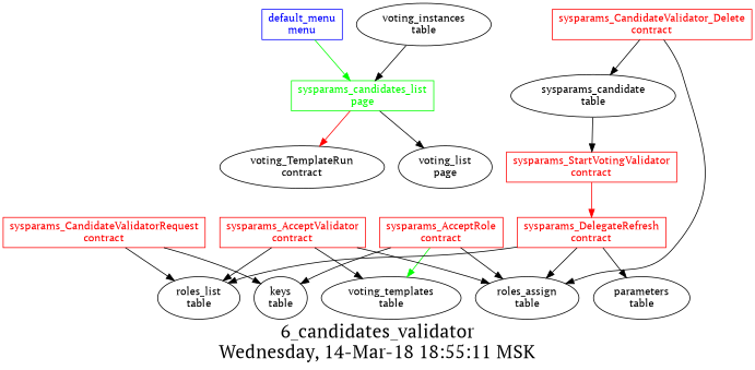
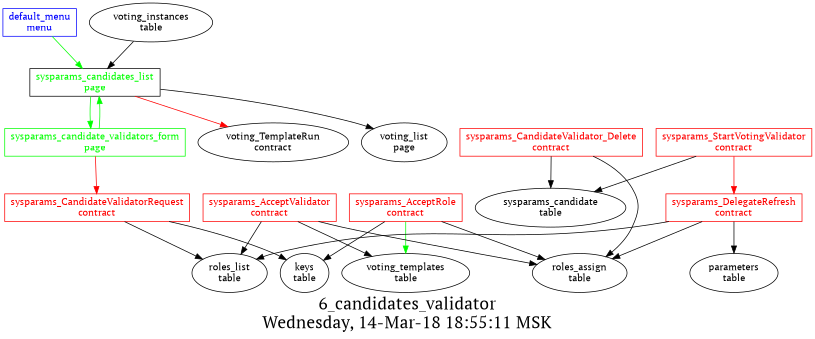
  digraph {
    fontname="PT Serif"
    fontsize=24
    label="6_candidates_validator\nWednesday, 14-Mar-18 18:55:11 MSK"
    nojustify=true
    ordering=out
    rankdir=TB
    node [fontname="PT Serif"]
    edge [fontname="PT Serif"]
    "default_menu\nmenu" [color=blue fontcolor=blue group=menus shape=record]
-   "sysparams_candidates_list\npage" [color=green fontcolor=green group=pages shape=record]
+   "sysparams_candidates_list\npage" [color=black fontcolor=green group=pages shape=record]
+   "sysparams_candidate_validators_form\npage" [color=green fontcolor=green group=pages shape=record]
    "voting_TemplateRun\ncontract"
    "voting_list\npage"
    "sysparams_CandidateValidatorRequest\ncontract" [color=red fontcolor=red group=contracts shape=record]
    "roles_list\ntable"
    "keys\ntable"
    "sysparams_candidate\ntable" [group=tables]
    "voting_instances\ntable"
    "sysparams_AcceptRole\ncontract" [color=red fontcolor=red group=contracts shape=record]
    "voting_templates\ntable"
    "roles_assign\ntable"
    "sysparams_AcceptValidator\ncontract" [color=red fontcolor=red group=contracts shape=record]
    "sysparams_CandidateValidator_Delete\ncontract" [color=red fontcolor=red group=contracts shape=record]
    "sysparams_DelegateRefresh\ncontract" [color=red fontcolor=red group=contracts shape=record]
    "parameters\ntable"
    "sysparams_StartVotingValidator\ncontract" [color=red fontcolor=red group=contracts shape=record]
    "default_menu\nmenu" -> "sysparams_candidates_list\npage" [color=green]
+   "sysparams_candidates_list\npage" -> "sysparams_candidate_validators_form\npage" [color=green]
    "sysparams_candidates_list\npage" -> "voting_TemplateRun\ncontract" [color=red]
    "sysparams_candidates_list\npage" -> "voting_list\npage" [color=black]
+   "sysparams_candidate_validators_form\npage" -> "sysparams_candidates_list\npage" [color=green]
+   "sysparams_candidate_validators_form\npage" -> "sysparams_CandidateValidatorRequest\ncontract" [color=red]
    "sysparams_CandidateValidatorRequest\ncontract" -> "roles_list\ntable"
    "sysparams_CandidateValidatorRequest\ncontract" -> "keys\ntable"
    "voting_instances\ntable" -> "sysparams_candidates_list\npage"
    "sysparams_AcceptRole\ncontract" -> "keys\ntable"
    "sysparams_AcceptRole\ncontract" -> "voting_templates\ntable" [color=green]
    "sysparams_AcceptRole\ncontract" -> "roles_assign\ntable"
    "sysparams_AcceptValidator\ncontract" -> "roles_list\ntable"
    "sysparams_AcceptValidator\ncontract" -> "voting_templates\ntable"
    "sysparams_AcceptValidator\ncontract" -> "roles_assign\ntable"
    "sysparams_CandidateValidator_Delete\ncontract" -> "sysparams_candidate\ntable"
    "sysparams_CandidateValidator_Delete\ncontract" -> "roles_assign\ntable"
    "sysparams_DelegateRefresh\ncontract" -> "roles_list\ntable"
    "sysparams_DelegateRefresh\ncontract" -> "roles_assign\ntable"
    "sysparams_DelegateRefresh\ncontract" -> "parameters\ntable"
-   "sysparams_candidate\ntable" -> "sysparams_StartVotingValidator\ncontract"
+   "sysparams_StartVotingValidator\ncontract" -> "sysparams_candidate\ntable"
    "sysparams_StartVotingValidator\ncontract" -> "sysparams_DelegateRefresh\ncontract" [color=red]
  }
